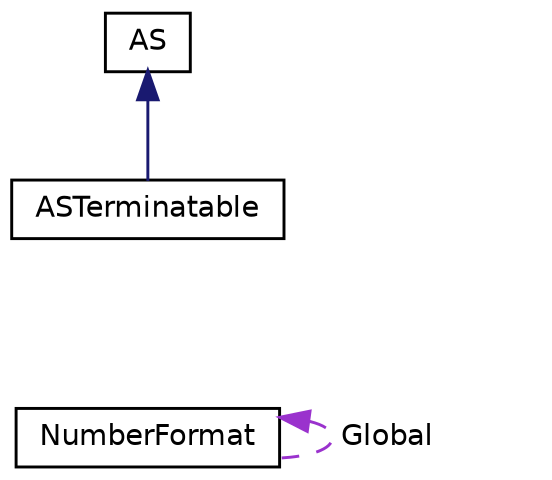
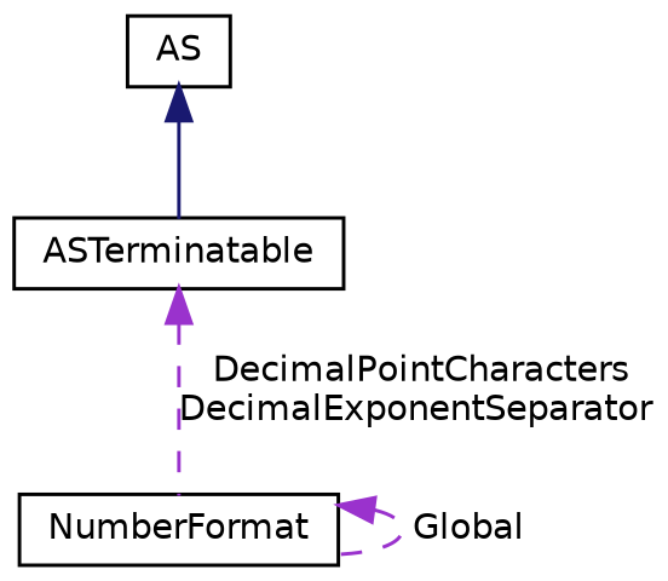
  digraph {
    node [color=black fillcolor=white fontname=Helvetica fontsize=10 shape=record style=filled]
    edge [color=darkorchid3 dir=back fontname=Helvetica fontsize=10 labelfontname=Helvetica labelfontsize=10 style=dashed]
    n1 [height=0.2 label=NumberFormat width=0.4]
    n2 [height=0.2 label=ASTerminatable width=0.4]
    n3 [height=0.2 label=AS width=0.4]
    n1 -> n1 [label=" Global"]
+   n2 -> n1 [label=" DecimalPointCharacters\nDecimalExponentSeparator"]
    n3 -> n2 [color=midnightblue style=solid]
  }
